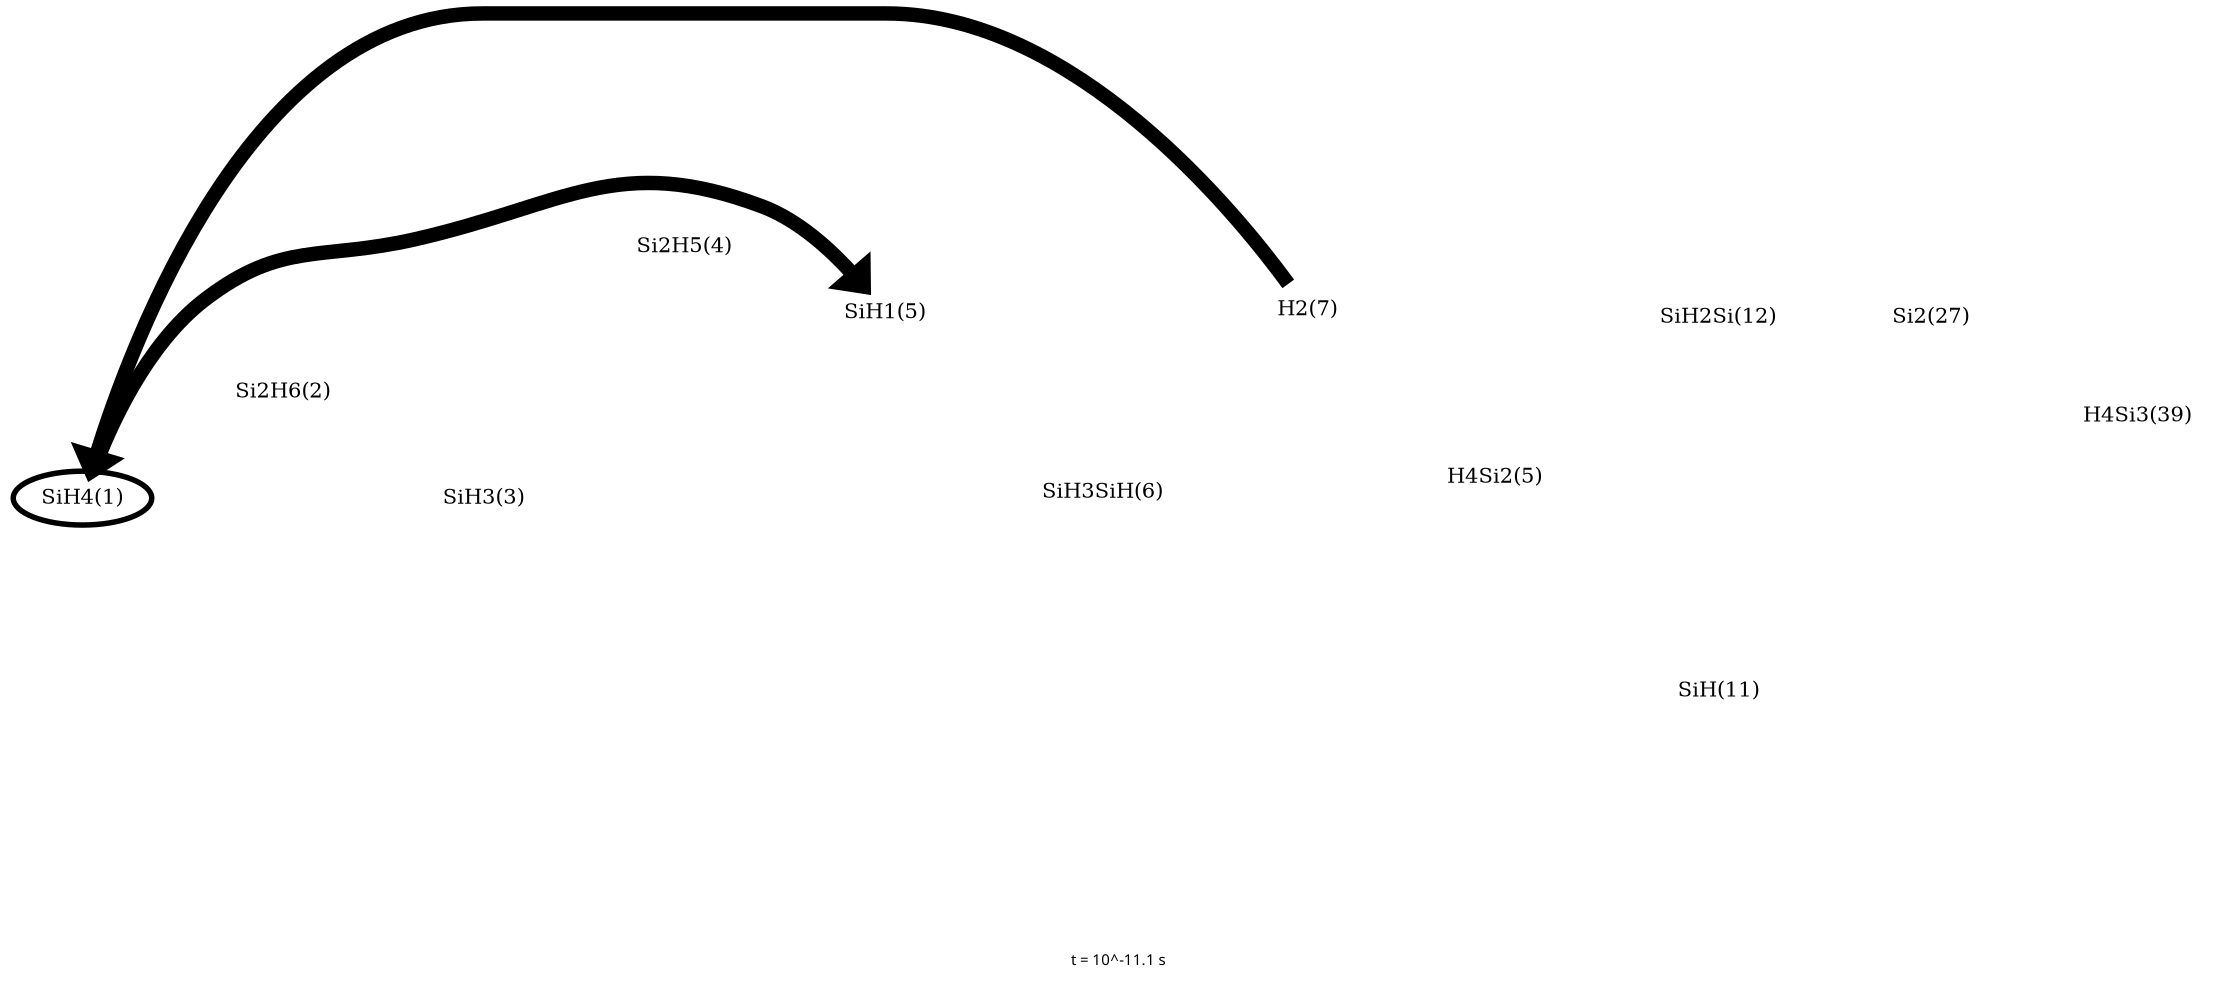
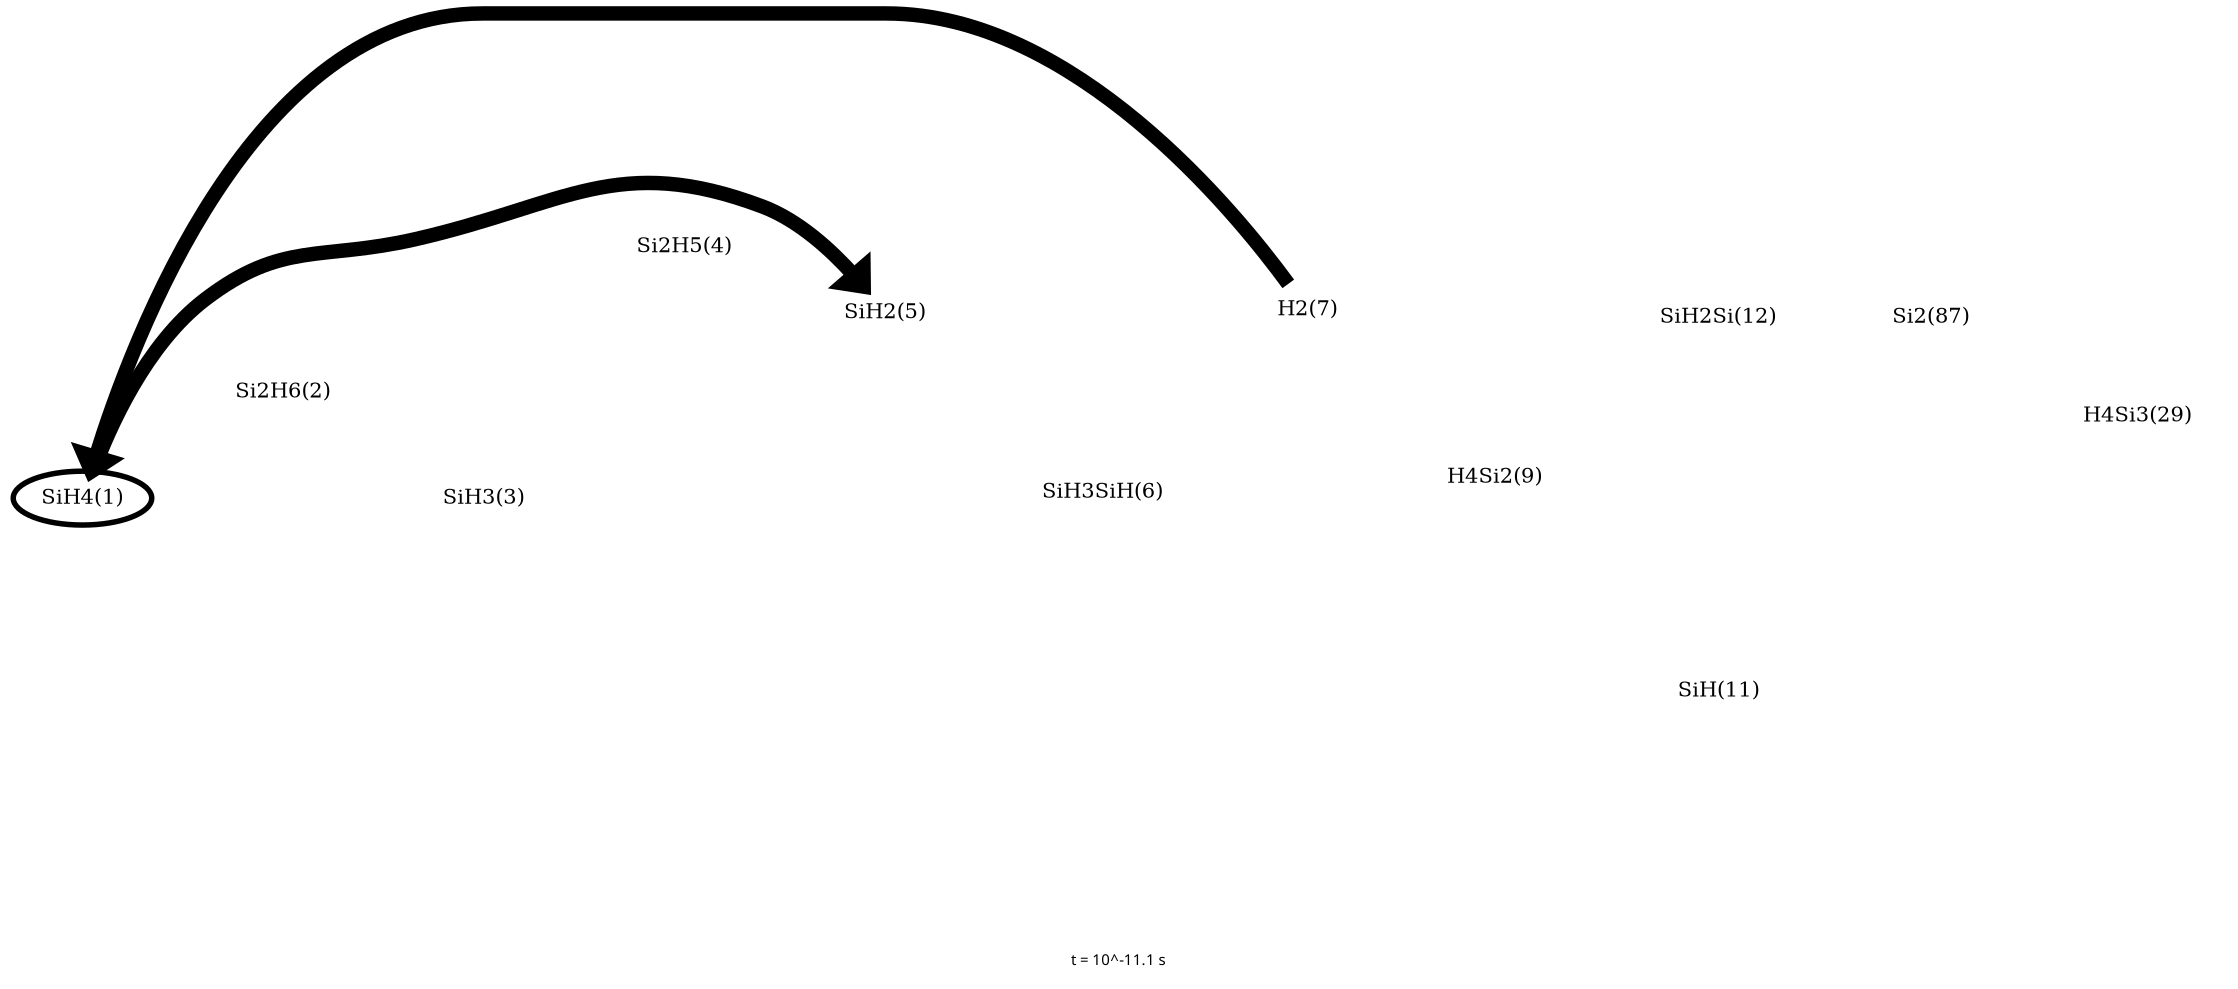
  digraph {
    fontname=sans
    fontsize=10
    label="t = 10^-11.1 s"
    rankdir=LR
    node [penwidth=0.0]
    edge [dir=none penwidth=0.0]
    "SiH4(1)" [height=0.5 penwidth=3.674 width=1.0723]
-   "SiH2(5)" [height=0.5 width=1.0723 label="SiH1(5)"]
+   "SiH2(5)" [height=0.5 width=1.0723]
    "Si2H6(2)" [height=0.5 width=1.1951]
    "SiH3SiH(6)" [height=0.5 width=1.4583]
-   "H4Si2(9)" [height=0.5 width=1.1951 label="H4Si2(5)"]
+   "H4Si2(9)" [height=0.5 width=1.1951]
    "SiH3(3)" [height=0.5 width=1.0723]
    "SiH(11)" [height=0.5 width=1.0694]
    "Si2H5(4)" [height=0.5 width=1.1951]
-   "H4Si3(29)" [height=0.5 width=1.3194 label="H4Si3(39)"]
+   "H4Si3(29)" [height=0.5 width=1.3194]
    "H2(7)" [height=0.5 width=0.86741]
    "SiH2Si(12)" [height=0.5 width=1.4028]
-   "Si2(27)" [height=0.5 width=1.0177]
+   "Si2(27)" [height=0.5 width=1.0177 label="Si2(87)"]
    "SiH4(1)" -> "SiH2(5)" [dir=forward penwidth=9.674]
    "SiH4(1)" -> "Si2H6(2)"
    "SiH4(1)" -> "SiH3SiH(6)"
    "SiH4(1)" -> "H4Si2(9)"
    "SiH4(1)" -> "SiH3(3)"
    "SiH4(1)" -> "SiH(11)"
    "SiH4(1)" -> "Si2H5(4)"
    "SiH4(1)" -> "H4Si3(29)"
    "SiH2(5)" -> "SiH3SiH(6)"
    "SiH2(5)" -> "H4Si2(9)"
    "SiH2(5)" -> "SiH(11)"
    "SiH2(5)" -> "H2(7)"
    "SiH2(5)" -> "SiH2Si(12)"
    "SiH2(5)" -> "Si2(27)"
    "Si2H6(2)" -> "SiH2(5)"
    "Si2H6(2)" -> "SiH3SiH(6)"
    "Si2H6(2)" -> "SiH3(3)"
    "Si2H6(2)" -> "Si2H5(4)"
    "Si2H6(2)" -> "H2(7)"
    "SiH3SiH(6)" -> "H4Si2(9)"
    "SiH3SiH(6)" -> "SiH(11)"
    "SiH3SiH(6)" -> "H2(7)"
    "SiH3SiH(6)" -> "SiH2Si(12)"
    "H4Si2(9)" -> "SiH(11)"
    "H4Si2(9)" -> "H4Si3(29)"
    "H4Si2(9)" -> "SiH2Si(12)"
    "SiH3(3)" -> "SiH2(5)"
    "SiH3(3)" -> "SiH3SiH(6)"
    "SiH3(3)" -> "H4Si2(9)"
    "SiH3(3)" -> "SiH(11)"
    "SiH3(3)" -> "Si2H5(4)"
    "SiH3(3)" -> "H2(7)"
    "Si2H5(4)" -> "SiH2(5)"
    "Si2H5(4)" -> "SiH(11)"
    "Si2H5(4)" -> "SiH2Si(12)"
    "H2(7)" -> "SiH4(1)" [dir=forward penwidth=9.674]
    "H2(7)" -> "H4Si2(9)"
    "H2(7)" -> "SiH2Si(12)"
    "SiH2Si(12)" -> "H4Si3(29)"
    "SiH2Si(12)" -> "Si2(27)"
    "Si2(27)" -> "H4Si3(29)"
  }
